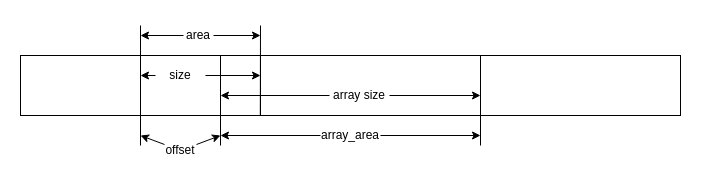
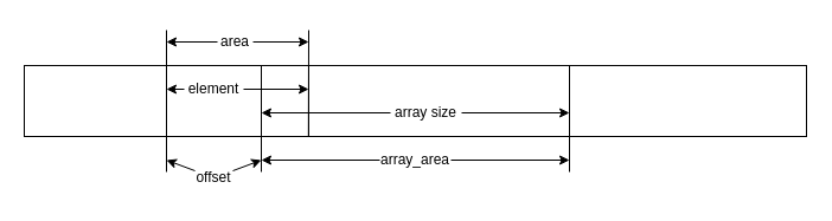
  <mxCell id="0" />
  <mxCell id="1" parent="0" />
  <mxCell id="2" value="" style="rounded=0;whiteSpace=wrap;html=1;" vertex="1" parent="1"><mxGeometry x="20" y="55" width="660" height="60" as="geometry" /></mxCell>
  <mxCell id="3" value="" style="rounded=0;whiteSpace=wrap;html=1;fillColor=none;" vertex="1" parent="1"><mxGeometry x="140" y="55" width="120" height="60" as="geometry" /></mxCell>
  <mxCell id="4" value="" style="rounded=0;whiteSpace=wrap;html=1;fillColor=none;" vertex="1" parent="1"><mxGeometry x="220" y="55" width="260" height="60" as="geometry" /></mxCell>
  <mxCell id="5" value="" style="endArrow=none;html=1;rounded=0;entryX=0;entryY=0;entryDx=0;entryDy=0;" edge="1" parent="1" target="4"><mxGeometry width="50" height="50" relative="1" as="geometry"><mxPoint x="220" y="145" as="sourcePoint" /><mxPoint x="400" y="75" as="targetPoint" /></mxGeometry></mxCell>
  <mxCell id="6" value="" style="endArrow=none;html=1;rounded=0;entryX=1;entryY=0;entryDx=0;entryDy=0;" edge="1" parent="1" target="4"><mxGeometry width="50" height="50" relative="1" as="geometry"><mxPoint x="480" y="145" as="sourcePoint" /><mxPoint x="400" y="75" as="targetPoint" /></mxGeometry></mxCell>
  <mxCell id="7" value="" style="endArrow=classic;startArrow=none;html=1;rounded=0;" edge="1" parent="1" source="8"><mxGeometry width="50" height="50" relative="1" as="geometry"><mxPoint x="220" y="135" as="sourcePoint" /><mxPoint x="480" y="135" as="targetPoint" /></mxGeometry></mxCell>
  <mxCell id="8" value="array_area" style="text;html=1;strokeColor=none;fillColor=none;align=center;verticalAlign=middle;whiteSpace=wrap;rounded=0;" vertex="1" parent="1"><mxGeometry x="320" y="120" width="60" height="30" as="geometry" /></mxCell>
  <mxCell id="9" value="" style="endArrow=none;startArrow=classic;html=1;rounded=0;" edge="1" parent="1" target="8"><mxGeometry width="50" height="50" relative="1" as="geometry"><mxPoint x="220" y="135" as="sourcePoint" /><mxPoint x="480" y="135" as="targetPoint" /></mxGeometry></mxCell>
  <mxCell id="10" value="" style="endArrow=none;html=1;rounded=0;" edge="1" parent="1"><mxGeometry width="50" height="50" relative="1" as="geometry"><mxPoint x="140" y="25" as="sourcePoint" /><mxPoint x="140" y="145" as="targetPoint" /></mxGeometry></mxCell>
  <mxCell id="11" value="" style="endArrow=none;html=1;rounded=0;exitX=0.157;exitY=1.018;exitDx=0;exitDy=0;exitPerimeter=0;" edge="1" parent="1"><mxGeometry width="50" height="50" relative="1" as="geometry"><mxPoint x="259.82" y="115.08" as="sourcePoint" /><mxPoint x="260" y="25" as="targetPoint" /></mxGeometry></mxCell>
  <mxCell id="12" value="" style="endArrow=classic;startArrow=none;html=1;rounded=0;" edge="1" parent="1" source="13"><mxGeometry width="50" height="50" relative="1" as="geometry"><mxPoint x="140" y="35" as="sourcePoint" /><mxPoint x="260" y="35" as="targetPoint" /></mxGeometry></mxCell>
  <mxCell id="13" value="area" style="text;html=1;strokeColor=none;fillColor=none;align=center;verticalAlign=middle;whiteSpace=wrap;rounded=0;" vertex="1" parent="1"><mxGeometry x="183" y="20" width="30" height="30" as="geometry" /></mxCell>
  <mxCell id="14" value="" style="endArrow=none;startArrow=classic;html=1;rounded=0;" edge="1" parent="1" target="13"><mxGeometry width="50" height="50" relative="1" as="geometry"><mxPoint x="140" y="35" as="sourcePoint" /><mxPoint x="260" y="35" as="targetPoint" /></mxGeometry></mxCell>
  <mxCell id="15" value="" style="endArrow=classic;startArrow=none;html=1;rounded=0;" edge="1" parent="1" source="16"><mxGeometry width="50" height="50" relative="1" as="geometry"><mxPoint x="140" y="135" as="sourcePoint" /><mxPoint x="220" y="135" as="targetPoint" /></mxGeometry></mxCell>
  <mxCell id="16" value="offset" style="text;html=1;strokeColor=none;fillColor=none;align=center;verticalAlign=middle;whiteSpace=wrap;rounded=0;" vertex="1" parent="1"><mxGeometry x="164" y="135" width="32" height="30" as="geometry" /></mxCell>
  <mxCell id="17" value="" style="endArrow=none;startArrow=classic;html=1;rounded=0;" edge="1" parent="1" target="16"><mxGeometry width="50" height="50" relative="1" as="geometry"><mxPoint x="140" y="135" as="sourcePoint" /><mxPoint x="220" y="135" as="targetPoint" /></mxGeometry></mxCell>
  <mxCell id="18" value="" style="endArrow=classic;startArrow=none;html=1;rounded=0;" edge="1" parent="1" source="19"><mxGeometry width="50" height="50" relative="1" as="geometry"><mxPoint x="220" y="85" as="sourcePoint" /><mxPoint x="480" y="95" as="targetPoint" /></mxGeometry></mxCell>
  <mxCell id="19" value="array size" style="text;html=1;strokeColor=none;fillColor=none;align=center;verticalAlign=middle;whiteSpace=wrap;rounded=0;" vertex="1" parent="1"><mxGeometry x="329" y="80" width="60" height="30" as="geometry" /></mxCell>
  <mxCell id="20" value="" style="endArrow=none;startArrow=classic;html=1;rounded=0;entryX=0;entryY=0.5;entryDx=0;entryDy=0;" edge="1" parent="1" target="19"><mxGeometry width="50" height="50" relative="1" as="geometry"><mxPoint x="220" y="95" as="sourcePoint" /><mxPoint x="340" y="85" as="targetPoint" /></mxGeometry></mxCell>
  <mxCell id="21" value="" style="endArrow=classic;startArrow=none;html=1;rounded=0;" edge="1" parent="1" source="22"><mxGeometry width="50" height="50" relative="1" as="geometry"><mxPoint x="140" y="75" as="sourcePoint" /><mxPoint x="260" y="75" as="targetPoint" /></mxGeometry></mxCell>
- <mxCell id="22" value="size" style="text;html=1;strokeColor=none;fillColor=none;align=center;verticalAlign=middle;whiteSpace=wrap;rounded=0;" vertex="1" parent="1"><mxGeometry x="155" y="60" width="50" height="30" as="geometry" /></mxCell>
+ <mxCell id="22" value="element" style="text;html=1;strokeColor=none;fillColor=none;align=center;verticalAlign=middle;whiteSpace=wrap;rounded=0;" vertex="1" parent="1"><mxGeometry x="155" y="60" width="50" height="30" as="geometry" /></mxCell>
  <mxCell id="23" value="" style="endArrow=none;startArrow=classic;html=1;rounded=0;" edge="1" parent="1" target="22"><mxGeometry width="50" height="50" relative="1" as="geometry"><mxPoint x="140" y="75" as="sourcePoint" /><mxPoint x="260" y="75" as="targetPoint" /></mxGeometry></mxCell>
